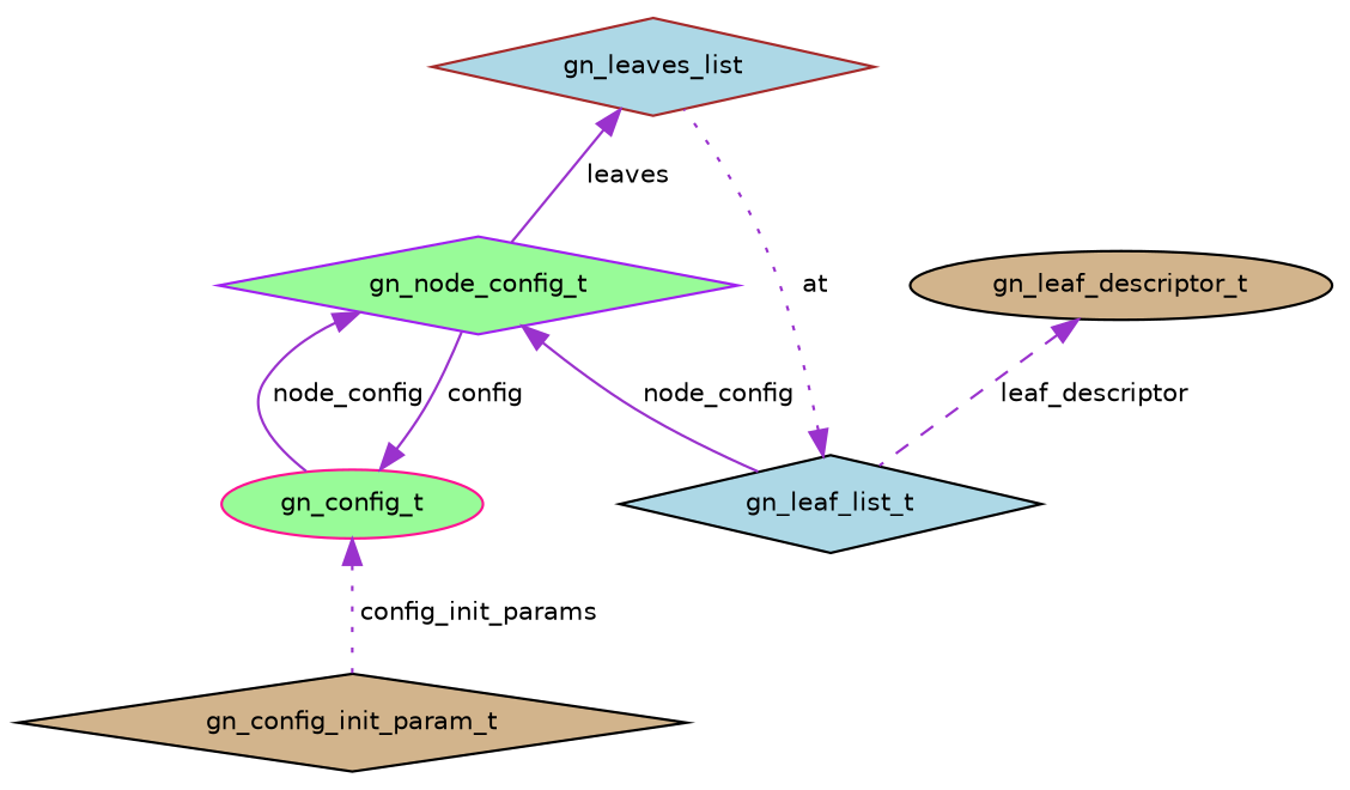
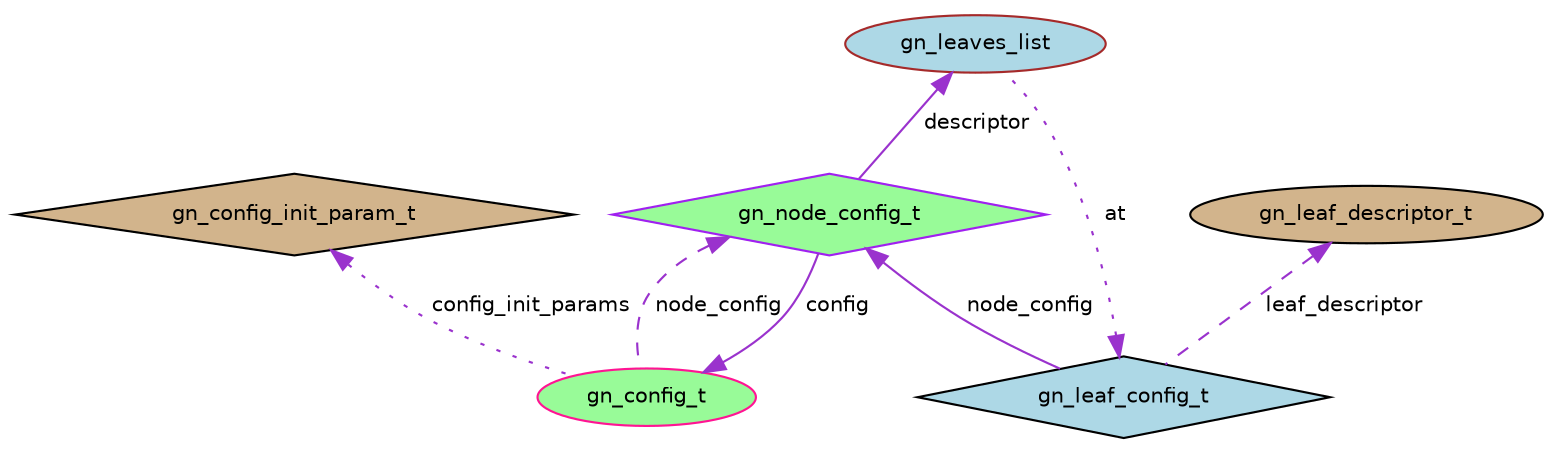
  digraph {
    node [color=black fillcolor=lightblue fontname=Helvetica fontsize=10 shape=ellipse style=filled]
    edge [color=darkorchid3 dir=back fontname=Helvetica fontsize=10 labelfontname=Helvetica labelfontsize=10 style=solid]
-   n1 [color=brown fontcolor=black height=0.2 label=gn_leaves_list shape=diamond width=0.4]
+   n1 [color=brown fontcolor=black height=0.2 label=gn_leaves_list width=0.4]
    n2 [color=purple fillcolor=palegreen height=0.2 label=gn_node_config_t shape=diamond width=0.4]
-   n3 [height=0.2 label=gn_leaf_list_t shape=diamond width=0.4]
+   n3 [height=0.2 label=gn_leaf_config_t shape=diamond width=0.4]
    n4 [color=deeppink fillcolor=palegreen height=0.2 label=gn_config_t width=0.4]
    n5 [fillcolor=tan height=0.2 label=gn_config_init_param_t shape=diamond width=0.4]
    n6 [fillcolor=tan height=0.2 label=gn_leaf_descriptor_t width=0.4]
-   n1 -> n2 [label=" leaves"]
+   n1 -> n2 [label=" descriptor"]
    n2 -> n3 [label=" node_config"]
-   n2 -> n4 [label=" node_config"]
+   n2 -> n4 [label=" node_config" style=dashed]
    n3 -> n1 [label=" at" style=dotted]
    n4 -> n2 [label=" config"]
-   n4 -> n5 [label=" config_init_params" style=dotted]
+   n5 -> n4 [label=" config_init_params" style=dotted]
    n6 -> n3 [label=" leaf_descriptor" style=dashed]
  }
